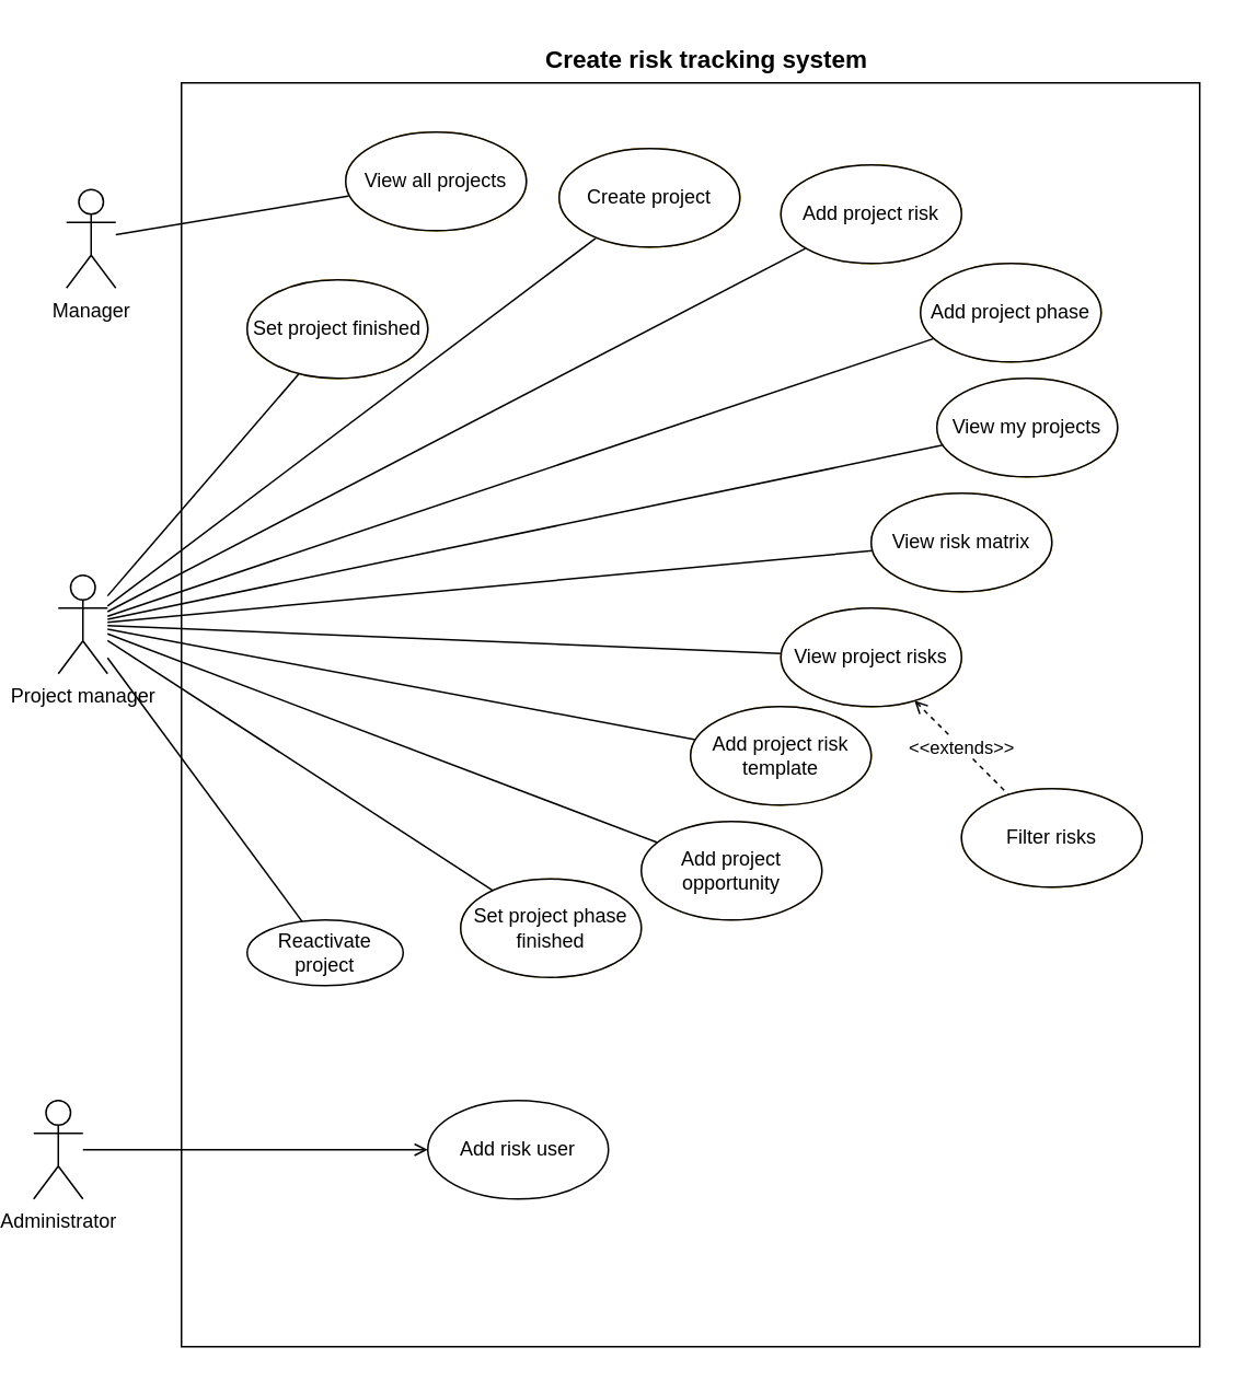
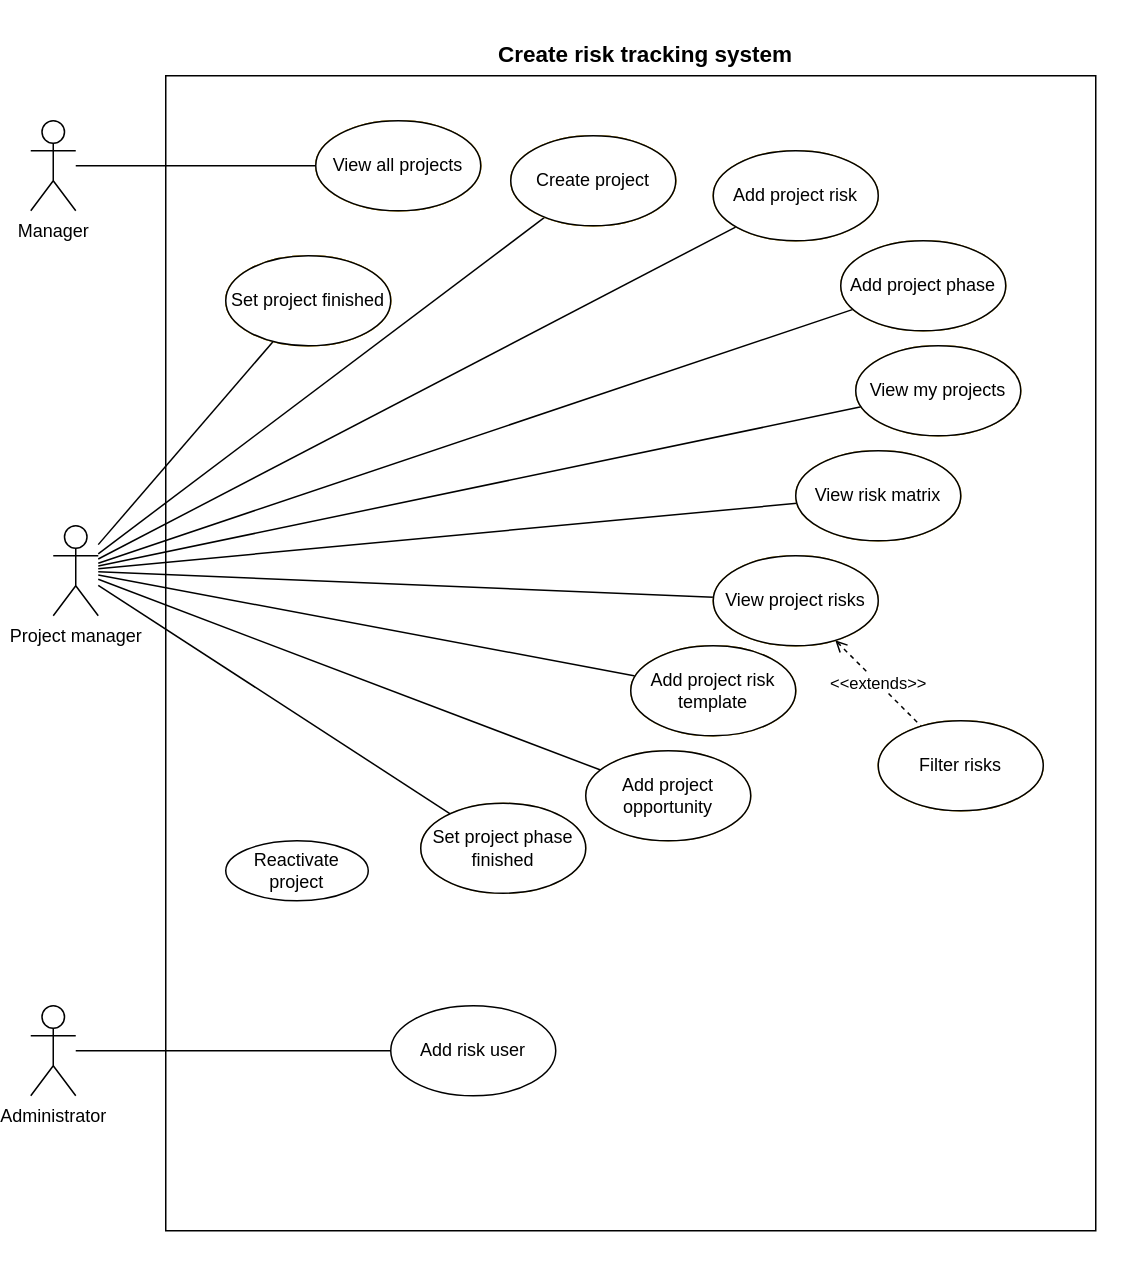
  <mxCell id="0" />
  <mxCell id="1" parent="0" />
  <mxCell id="2" value="" style="rounded=0;whiteSpace=wrap;html=1;fillColor=none;align=center;" vertex="1" parent="1"><mxGeometry x="110" y="50" width="620" height="770" as="geometry" /></mxCell>
- <mxCell id="3" value="Manager" style="shape=umlActor;verticalLabelPosition=bottom;verticalAlign=top;html=1;outlineConnect=0;" vertex="1" parent="1"><mxGeometry x="40" y="115" width="30" height="60" as="geometry" /></mxCell>
+ <mxCell id="3" value="Manager" style="shape=umlActor;verticalLabelPosition=bottom;verticalAlign=top;html=1;outlineConnect=0;" vertex="1" parent="1"><mxGeometry x="20" y="80" width="30" height="60" as="geometry" /></mxCell>
  <mxCell id="4" value="Create project" style="ellipse;whiteSpace=wrap;html=1;fillColor=#fff2cc;strokeColor=#d6b656;" vertex="1" parent="1"><mxGeometry x="340" y="90" width="110" height="60" as="geometry" /></mxCell>
  <mxCell id="5" value="Project manager" style="shape=umlActor;verticalLabelPosition=bottom;verticalAlign=top;html=1;outlineConnect=0;labelBackgroundColor=#FFFFFF;fontColor=#000000;fontStyle=0" vertex="1" parent="1"><mxGeometry x="35" y="350" width="30" height="60" as="geometry" /></mxCell>
  <mxCell id="6" value="Administrator" style="shape=umlActor;verticalLabelPosition=bottom;verticalAlign=top;html=1;outlineConnect=0;" vertex="1" parent="1"><mxGeometry x="20" y="670" width="30" height="60" as="geometry" /></mxCell>
  <mxCell id="7" value="" style="endArrow=none;html=1;rounded=0;endFill=0;" edge="1" parent="1" source="5" target="4"><mxGeometry width="50" height="50" relative="1" as="geometry"><mxPoint x="360" y="350" as="sourcePoint" /><mxPoint x="410" y="300" as="targetPoint" /></mxGeometry></mxCell>
  <mxCell id="8" value="Create risk tracking system" style="text;html=1;strokeColor=none;fillColor=none;align=center;verticalAlign=middle;whiteSpace=wrap;rounded=0;fontStyle=1;fontSize=15;" vertex="1" parent="1"><mxGeometry x="320" y="20" width="220" height="30" as="geometry" /></mxCell>
  <mxCell id="9" value="Add project phase" style="ellipse;whiteSpace=wrap;html=1;fillColor=#fff2cc;strokeColor=#d6b656;" vertex="1" parent="1"><mxGeometry x="560" y="160" width="110" height="60" as="geometry" /></mxCell>
  <mxCell id="10" value="" style="endArrow=none;html=1;rounded=0;endFill=0;" edge="1" parent="1" source="5" target="9"><mxGeometry width="50" height="50" relative="1" as="geometry"><mxPoint x="70" y="267" as="sourcePoint" /><mxPoint x="213" y="240" as="targetPoint" /></mxGeometry></mxCell>
  <mxCell id="11" value="View all projects" style="ellipse;whiteSpace=wrap;html=1;fillColor=#fff2cc;strokeColor=#d6b656;" vertex="1" parent="1"><mxGeometry x="210" y="80" width="110" height="60" as="geometry" /></mxCell>
  <mxCell id="12" value="" style="endArrow=none;html=1;rounded=0;endFill=0;" edge="1" parent="1" source="3" target="11"><mxGeometry width="50" height="50" relative="1" as="geometry"><mxPoint x="70" y="267" as="sourcePoint" /><mxPoint x="213" y="240" as="targetPoint" /></mxGeometry></mxCell>
  <mxCell id="13" value="View my projects" style="ellipse;whiteSpace=wrap;html=1;fillColor=#fff2cc;strokeColor=#d6b656;" vertex="1" parent="1"><mxGeometry x="570" y="230" width="110" height="60" as="geometry" /></mxCell>
  <mxCell id="14" value="" style="endArrow=none;html=1;rounded=0;endFill=0;" edge="1" parent="1" source="5" target="13"><mxGeometry width="50" height="50" relative="1" as="geometry"><mxPoint x="70" y="272" as="sourcePoint" /><mxPoint x="212" y="292" as="targetPoint" /></mxGeometry></mxCell>
  <mxCell id="15" value="Add risk user" style="ellipse;whiteSpace=wrap;html=1;" vertex="1" parent="1"><mxGeometry x="260" y="670" width="110" height="60" as="geometry" /></mxCell>
- <mxCell id="16" value="" style="endArrow=open;html=1;rounded=0;endFill=0;" edge="1" parent="1" source="6" target="15"><mxGeometry width="50" height="50" relative="1" as="geometry"><mxPoint x="65" y="401" as="sourcePoint" /><mxPoint x="227" y="516" as="targetPoint" /></mxGeometry></mxCell>
+ <mxCell id="16" value="" style="endArrow=none;html=1;rounded=0;endFill=0;" edge="1" parent="1" source="6" target="15"><mxGeometry width="50" height="50" relative="1" as="geometry"><mxPoint x="65" y="401" as="sourcePoint" /><mxPoint x="227" y="516" as="targetPoint" /></mxGeometry></mxCell>
  <mxCell id="17" value="Add project risk" style="ellipse;whiteSpace=wrap;html=1;fillColor=#fff2cc;strokeColor=#d6b656;" vertex="1" parent="1"><mxGeometry x="475" y="100" width="110" height="60" as="geometry" /></mxCell>
  <mxCell id="18" value="" style="endArrow=none;html=1;rounded=0;endFill=0;" edge="1" parent="1" source="5" target="17"><mxGeometry width="50" height="50" relative="1" as="geometry"><mxPoint x="70" y="275" as="sourcePoint" /><mxPoint x="218" y="324" as="targetPoint" /></mxGeometry></mxCell>
  <mxCell id="19" value="View risk matrix" style="ellipse;whiteSpace=wrap;html=1;fillColor=#fff2cc;strokeColor=#d6b656;" vertex="1" parent="1"><mxGeometry x="530" y="300" width="110" height="60" as="geometry" /></mxCell>
  <mxCell id="20" value="" style="endArrow=none;html=1;rounded=0;endFill=0;" edge="1" parent="1" source="5" target="19"><mxGeometry width="50" height="50" relative="1" as="geometry"><mxPoint x="70" y="273" as="sourcePoint" /><mxPoint x="472" y="341" as="targetPoint" /></mxGeometry></mxCell>
  <mxCell id="21" value="View project risks" style="ellipse;whiteSpace=wrap;html=1;fillColor=#fff2cc;strokeColor=#d6b656;" vertex="1" parent="1"><mxGeometry x="475" y="370" width="110" height="60" as="geometry" /></mxCell>
  <mxCell id="22" value="" style="endArrow=none;html=1;rounded=0;endFill=0;" edge="1" parent="1" source="5" target="21"><mxGeometry width="50" height="50" relative="1" as="geometry"><mxPoint x="70" y="276" as="sourcePoint" /><mxPoint x="385" y="393" as="targetPoint" /></mxGeometry></mxCell>
  <mxCell id="23" value="filter risks" style="ellipse;whiteSpace=wrap;html=1;fillColor=#fff2cc;strokeColor=#d6b656;" vertex="1" parent="1"><mxGeometry x="585" y="480" width="110" height="60" as="geometry" /></mxCell>
  <mxCell id="24" value="&amp;lt;&amp;lt;extends&amp;gt;&amp;gt;" style="endArrow=none;html=1;rounded=0;endFill=0;dashed=1;startArrow=open;startFill=0;" edge="1" parent="1" source="21" target="23"><mxGeometry width="50" height="50" relative="1" as="geometry"><mxPoint x="70" y="280" as="sourcePoint" /><mxPoint x="280" y="417" as="targetPoint" /></mxGeometry></mxCell>
  <mxCell id="25" value="Add project risk template" style="ellipse;whiteSpace=wrap;html=1;fillColor=#fff2cc;strokeColor=#d6b656;" vertex="1" parent="1"><mxGeometry x="420" y="430" width="110" height="60" as="geometry" /></mxCell>
  <mxCell id="26" value="" style="endArrow=none;html=1;rounded=0;endFill=0;" edge="1" parent="1" source="5" target="25"><mxGeometry width="50" height="50" relative="1" as="geometry"><mxPoint x="40" y="400" as="sourcePoint" /><mxPoint x="280" y="417" as="targetPoint" /></mxGeometry></mxCell>
  <mxCell id="27" value="Add project opportunity" style="ellipse;whiteSpace=wrap;html=1;fillColor=#fff2cc;strokeColor=#d6b656;" vertex="1" parent="1"><mxGeometry x="390" y="500" width="110" height="60" as="geometry" /></mxCell>
  <mxCell id="28" value="" style="endArrow=none;html=1;rounded=0;endFill=0;" edge="1" parent="1" source="5" target="27"><mxGeometry width="50" height="50" relative="1" as="geometry"><mxPoint x="70" y="280" as="sourcePoint" /><mxPoint x="399" y="440" as="targetPoint" /></mxGeometry></mxCell>
  <mxCell id="29" value="set project phase finished" style="ellipse;whiteSpace=wrap;html=1;fillColor=#fff2cc;strokeColor=#d6b656;" vertex="1" parent="1"><mxGeometry x="280" y="535" width="110" height="60" as="geometry" /></mxCell>
  <mxCell id="30" value="set project finished" style="ellipse;whiteSpace=wrap;html=1;fillColor=#fff2cc;strokeColor=#d6b656;" vertex="1" parent="1"><mxGeometry x="150" y="170" width="110" height="60" as="geometry" /></mxCell>
  <mxCell id="31" value="" style="endArrow=none;html=1;rounded=0;endFill=0;" edge="1" parent="1" source="5" target="29"><mxGeometry width="50" height="50" relative="1" as="geometry"><mxPoint x="70" y="280" as="sourcePoint" /><mxPoint x="420" y="517" as="targetPoint" /></mxGeometry></mxCell>
  <mxCell id="32" value="" style="endArrow=none;html=1;rounded=0;endFill=0;" edge="1" parent="1" source="5" target="30"><mxGeometry width="50" height="50" relative="1" as="geometry"><mxPoint x="60" y="280" as="sourcePoint" /><mxPoint x="320" y="548" as="targetPoint" /></mxGeometry></mxCell>
  <mxCell id="33" value="Reactivate project" style="ellipse;whiteSpace=wrap;html=1;" vertex="1" parent="1"><mxGeometry x="150" y="560" width="95" height="40" as="geometry" /></mxCell>
- <mxCell id="34" value="" style="endArrow=none;html=1;rounded=0;endFill=0;" edge="1" parent="1" source="5" target="33"><mxGeometry width="50" height="50" relative="1" as="geometry"><mxPoint x="70" y="290" as="sourcePoint" /><mxPoint x="258" y="611" as="targetPoint" /></mxGeometry></mxCell>
  <mxCell id="35" value="View all projects" style="ellipse;whiteSpace=wrap;html=1;fillColor=#fff2cc;strokeColor=#d6b656;" vertex="1" parent="1"><mxGeometry x="210" y="80" width="110" height="60" as="geometry" /></mxCell>
  <mxCell id="36" value="set project finished" style="ellipse;whiteSpace=wrap;html=1;fillColor=#fff2cc;strokeColor=#d6b656;" vertex="1" parent="1"><mxGeometry x="150" y="170" width="110" height="60" as="geometry" /></mxCell>
  <mxCell id="37" value="Create project" style="ellipse;whiteSpace=wrap;html=1;fillColor=#fff2cc;strokeColor=#d6b656;" vertex="1" parent="1"><mxGeometry x="340" y="90" width="110" height="60" as="geometry" /></mxCell>
  <mxCell id="38" value="View all projects" style="ellipse;whiteSpace=wrap;html=1;fillColor=#fff2cc;strokeColor=#d6b656;" vertex="1" parent="1"><mxGeometry x="210" y="80" width="110" height="60" as="geometry" /></mxCell>
  <mxCell id="39" value="set project finished" style="ellipse;whiteSpace=wrap;html=1;fillColor=#fff2cc;strokeColor=#d6b656;" vertex="1" parent="1"><mxGeometry x="150" y="170" width="110" height="60" as="geometry" /></mxCell>
  <mxCell id="40" value="Create project" style="ellipse;whiteSpace=wrap;html=1;fillColor=#fff2cc;strokeColor=#d6b656;" vertex="1" parent="1"><mxGeometry x="340" y="90" width="110" height="60" as="geometry" /></mxCell>
  <mxCell id="41" value="Add project phase" style="ellipse;whiteSpace=wrap;html=1;fillColor=#fff2cc;strokeColor=#d6b656;" vertex="1" parent="1"><mxGeometry x="560" y="160" width="110" height="60" as="geometry" /></mxCell>
  <mxCell id="42" value="Add project risk" style="ellipse;whiteSpace=wrap;html=1;fillColor=#fff2cc;strokeColor=#d6b656;" vertex="1" parent="1"><mxGeometry x="475" y="100" width="110" height="60" as="geometry" /></mxCell>
  <mxCell id="43" value="View my projects" style="ellipse;whiteSpace=wrap;html=1;fillColor=#fff2cc;strokeColor=#d6b656;" vertex="1" parent="1"><mxGeometry x="570" y="230" width="110" height="60" as="geometry" /></mxCell>
  <mxCell id="44" value="View risk matrix" style="ellipse;whiteSpace=wrap;html=1;fillColor=#fff2cc;strokeColor=#d6b656;" vertex="1" parent="1"><mxGeometry x="530" y="300" width="110" height="60" as="geometry" /></mxCell>
  <mxCell id="45" value="filter risks" style="ellipse;whiteSpace=wrap;html=1;fillColor=#fff2cc;strokeColor=#d6b656;" vertex="1" parent="1"><mxGeometry x="585" y="480" width="110" height="60" as="geometry" /></mxCell>
  <mxCell id="46" value="View project risks" style="ellipse;whiteSpace=wrap;html=1;fillColor=#fff2cc;strokeColor=#d6b656;" vertex="1" parent="1"><mxGeometry x="475" y="370" width="110" height="60" as="geometry" /></mxCell>
  <mxCell id="47" value="Add project risk template" style="ellipse;whiteSpace=wrap;html=1;fillColor=#fff2cc;strokeColor=#d6b656;" vertex="1" parent="1"><mxGeometry x="420" y="430" width="110" height="60" as="geometry" /></mxCell>
  <mxCell id="48" value="View all projects" style="ellipse;whiteSpace=wrap;html=1;" vertex="1" parent="1"><mxGeometry x="210" y="80" width="110" height="60" as="geometry" /></mxCell>
  <mxCell id="49" value="Set project finished" style="ellipse;whiteSpace=wrap;html=1;" vertex="1" parent="1"><mxGeometry x="150" y="170" width="110" height="60" as="geometry" /></mxCell>
  <mxCell id="50" value="Create project" style="ellipse;whiteSpace=wrap;html=1;" vertex="1" parent="1"><mxGeometry x="340" y="90" width="110" height="60" as="geometry" /></mxCell>
  <mxCell id="51" value="Add project phase" style="ellipse;whiteSpace=wrap;html=1;" vertex="1" parent="1"><mxGeometry x="560" y="160" width="110" height="60" as="geometry" /></mxCell>
  <mxCell id="52" value="Add project risk" style="ellipse;whiteSpace=wrap;html=1;" vertex="1" parent="1"><mxGeometry x="475" y="100" width="110" height="60" as="geometry" /></mxCell>
  <mxCell id="53" value="View my projects" style="ellipse;whiteSpace=wrap;html=1;" vertex="1" parent="1"><mxGeometry x="570" y="230" width="110" height="60" as="geometry" /></mxCell>
  <mxCell id="54" value="View risk matrix" style="ellipse;whiteSpace=wrap;html=1;" vertex="1" parent="1"><mxGeometry x="530" y="300" width="110" height="60" as="geometry" /></mxCell>
  <mxCell id="55" value="Filter risks" style="ellipse;whiteSpace=wrap;html=1;" vertex="1" parent="1"><mxGeometry x="585" y="480" width="110" height="60" as="geometry" /></mxCell>
  <mxCell id="56" value="View project risks" style="ellipse;whiteSpace=wrap;html=1;" vertex="1" parent="1"><mxGeometry x="475" y="370" width="110" height="60" as="geometry" /></mxCell>
  <mxCell id="57" value="Add project risk template" style="ellipse;whiteSpace=wrap;html=1;" vertex="1" parent="1"><mxGeometry x="420" y="430" width="110" height="60" as="geometry" /></mxCell>
  <mxCell id="58" value="Set project phase finished" style="ellipse;whiteSpace=wrap;html=1;" vertex="1" parent="1"><mxGeometry x="280" y="535" width="110" height="60" as="geometry" /></mxCell>
  <mxCell id="59" value="Add project opportunity" style="ellipse;whiteSpace=wrap;html=1;" vertex="1" parent="1"><mxGeometry x="390" y="500" width="110" height="60" as="geometry" /></mxCell>
